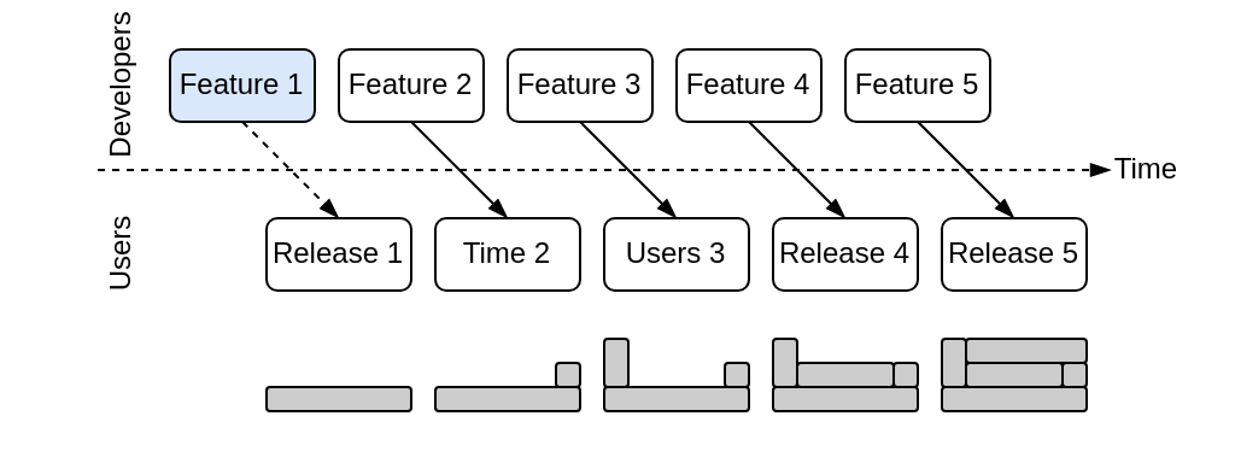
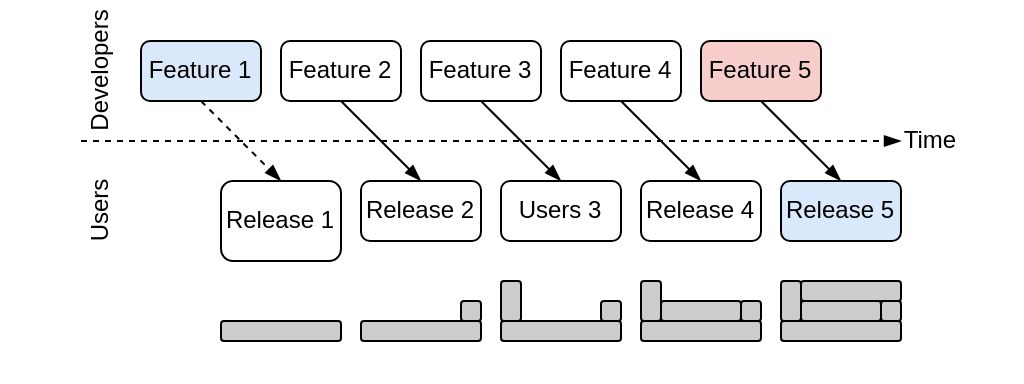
  <mxCell id="0" />
  <mxCell id="1" parent="0" />
  <mxCell id="2" value="" style="endArrow=blockThin;dashed=1;html=1;rounded=0;endFill=1;entryX=0;entryY=0.5;entryDx=0;entryDy=0;" edge="1" parent="1" target="4"><mxGeometry width="50" height="50" relative="1" as="geometry"><mxPoint x="40" y="70" as="sourcePoint" /><mxPoint x="390" y="70" as="targetPoint" /></mxGeometry></mxCell>
  <mxCell id="3" value="Feature 1" style="rounded=1;whiteSpace=wrap;html=1;fillColor=#dae8fc;" vertex="1" parent="1"><mxGeometry x="70" y="20" width="60" height="30" as="geometry" /></mxCell>
- <mxCell id="4" value="Time" style="text;html=1;strokeColor=none;fillColor=none;align=center;verticalAlign=middle;whiteSpace=wrap;rounded=0;" vertex="1" parent="1"><mxGeometry x="460" y="60" width="30" height="20" as="geometry" /></mxCell>
+ <mxCell id="4" value="Time" style="text;html=1;strokeColor=none;fillColor=none;align=center;verticalAlign=middle;whiteSpace=wrap;rounded=0;" vertex="1" parent="1"><mxGeometry x="450" y="60" width="30" height="20" as="geometry" /></mxCell>
  <mxCell id="5" value="Feature 3" style="rounded=1;whiteSpace=wrap;html=1;" vertex="1" parent="1"><mxGeometry x="210" y="20" width="60" height="30" as="geometry" /></mxCell>
  <mxCell id="6" value="Feature 2" style="rounded=1;whiteSpace=wrap;html=1;" vertex="1" parent="1"><mxGeometry x="140" y="20" width="60" height="30" as="geometry" /></mxCell>
  <mxCell id="7" value="Feature 4" style="rounded=1;whiteSpace=wrap;html=1;" vertex="1" parent="1"><mxGeometry x="280" y="20" width="60" height="30" as="geometry" /></mxCell>
- <mxCell id="8" value="Feature 5" style="rounded=1;whiteSpace=wrap;html=1;" vertex="1" parent="1"><mxGeometry x="350" y="20" width="60" height="30" as="geometry" /></mxCell>
+ <mxCell id="8" value="Feature 5" style="rounded=1;whiteSpace=wrap;html=1;fillColor=#f8cecc;" vertex="1" parent="1"><mxGeometry x="350" y="20" width="60" height="30" as="geometry" /></mxCell>
  <mxCell id="9" value="Developers" style="text;html=1;strokeColor=none;fillColor=none;align=center;verticalAlign=middle;whiteSpace=wrap;rounded=0;rotation=-90;" vertex="1" parent="1"><mxGeometry x="20" y="30" width="60" height="10" as="geometry" /></mxCell>
  <mxCell id="10" value="Users" style="text;html=1;strokeColor=none;fillColor=none;align=center;verticalAlign=middle;whiteSpace=wrap;rounded=0;rotation=-90;" vertex="1" parent="1"><mxGeometry x="20" y="100" width="60" height="10" as="geometry" /></mxCell>
- <mxCell id="11" value="Release 1" style="rounded=1;whiteSpace=wrap;html=1;" vertex="1" parent="1"><mxGeometry x="110" y="90" width="60" height="30" as="geometry" /></mxCell>
- <mxCell id="12" value="Time 2" style="rounded=1;whiteSpace=wrap;html=1;" vertex="1" parent="1"><mxGeometry x="180" y="90" width="60" height="30" as="geometry" /></mxCell>
+ <mxCell id="11" value="Release 1" style="rounded=1;whiteSpace=wrap;html=1;" vertex="1" parent="1"><mxGeometry x="110" y="90" width="60" height="40" as="geometry" /></mxCell>
+ <mxCell id="12" value="Release 2" style="rounded=1;whiteSpace=wrap;html=1;" vertex="1" parent="1"><mxGeometry x="180" y="90" width="60" height="30" as="geometry" /></mxCell>
  <mxCell id="13" value="Release 4" style="rounded=1;whiteSpace=wrap;html=1;" vertex="1" parent="1"><mxGeometry x="320" y="90" width="60" height="30" as="geometry" /></mxCell>
  <mxCell id="14" value="Users 3" style="rounded=1;whiteSpace=wrap;html=1;" vertex="1" parent="1"><mxGeometry x="250" y="90" width="60" height="30" as="geometry" /></mxCell>
- <mxCell id="15" value="Release 5" style="rounded=1;whiteSpace=wrap;html=1;" vertex="1" parent="1"><mxGeometry x="390" y="90" width="60" height="30" as="geometry" /></mxCell>
+ <mxCell id="15" value="Release 5" style="rounded=1;whiteSpace=wrap;html=1;fillColor=#dae8fc;" vertex="1" parent="1"><mxGeometry x="390" y="90" width="60" height="30" as="geometry" /></mxCell>
  <mxCell id="16" value="" style="endArrow=blockThin;html=1;rounded=0;exitX=0.5;exitY=1;exitDx=0;exitDy=0;entryX=0.5;entryY=0;entryDx=0;entryDy=0;endFill=1;dashed=1;" edge="1" parent="1" source="3" target="11"><mxGeometry width="50" height="50" relative="1" as="geometry"><mxPoint x="200" y="110" as="sourcePoint" /><mxPoint x="250" y="60" as="targetPoint" /></mxGeometry></mxCell>
  <mxCell id="17" value="" style="endArrow=blockThin;html=1;rounded=0;exitX=0.5;exitY=1;exitDx=0;exitDy=0;entryX=0.5;entryY=0;entryDx=0;entryDy=0;endFill=1;" edge="1" parent="1"><mxGeometry width="50" height="50" relative="1" as="geometry"><mxPoint x="170" y="50" as="sourcePoint" /><mxPoint x="210" y="90" as="targetPoint" /></mxGeometry></mxCell>
  <mxCell id="18" value="" style="endArrow=blockThin;html=1;rounded=0;exitX=0.5;exitY=1;exitDx=0;exitDy=0;entryX=0.5;entryY=0;entryDx=0;entryDy=0;endFill=1;" edge="1" parent="1"><mxGeometry width="50" height="50" relative="1" as="geometry"><mxPoint x="240" y="50" as="sourcePoint" /><mxPoint x="280" y="90" as="targetPoint" /></mxGeometry></mxCell>
  <mxCell id="19" value="" style="endArrow=blockThin;html=1;rounded=0;exitX=0.5;exitY=1;exitDx=0;exitDy=0;entryX=0.5;entryY=0;entryDx=0;entryDy=0;endFill=1;" edge="1" parent="1"><mxGeometry width="50" height="50" relative="1" as="geometry"><mxPoint x="310" y="50" as="sourcePoint" /><mxPoint x="350" y="90" as="targetPoint" /></mxGeometry></mxCell>
  <mxCell id="20" value="" style="endArrow=blockThin;html=1;rounded=0;exitX=0.5;exitY=1;exitDx=0;exitDy=0;entryX=0.5;entryY=0;entryDx=0;entryDy=0;endFill=1;" edge="1" parent="1"><mxGeometry width="50" height="50" relative="1" as="geometry"><mxPoint x="380" y="50" as="sourcePoint" /><mxPoint x="420" y="90" as="targetPoint" /></mxGeometry></mxCell>
  <mxCell id="21" value="" style="rounded=1;whiteSpace=wrap;html=1;fillColor=#CCCCCC;" vertex="1" parent="1"><mxGeometry x="110" y="160" width="60" height="10" as="geometry" /></mxCell>
  <mxCell id="22" value="" style="rounded=1;whiteSpace=wrap;html=1;fillColor=#CCCCCC;" vertex="1" parent="1"><mxGeometry x="180" y="160" width="60" height="10" as="geometry" /></mxCell>
  <mxCell id="23" value="" style="rounded=1;whiteSpace=wrap;html=1;fillColor=#CCCCCC;" vertex="1" parent="1"><mxGeometry x="230" y="150" width="10" height="10" as="geometry" /></mxCell>
  <mxCell id="24" value="" style="rounded=1;whiteSpace=wrap;html=1;fillColor=#CCCCCC;" vertex="1" parent="1"><mxGeometry x="250" y="160" width="60" height="10" as="geometry" /></mxCell>
  <mxCell id="25" value="" style="rounded=1;whiteSpace=wrap;html=1;fillColor=#CCCCCC;" vertex="1" parent="1"><mxGeometry x="250" y="140" width="10" height="20" as="geometry" /></mxCell>
  <mxCell id="26" value="" style="rounded=1;whiteSpace=wrap;html=1;fillColor=#CCCCCC;" vertex="1" parent="1"><mxGeometry x="300" y="150" width="10" height="10" as="geometry" /></mxCell>
  <mxCell id="27" value="" style="rounded=1;whiteSpace=wrap;html=1;fillColor=#CCCCCC;" vertex="1" parent="1"><mxGeometry x="320" y="160" width="60" height="10" as="geometry" /></mxCell>
  <mxCell id="28" value="" style="rounded=1;whiteSpace=wrap;html=1;fillColor=#CCCCCC;" vertex="1" parent="1"><mxGeometry x="320" y="140" width="10" height="20" as="geometry" /></mxCell>
  <mxCell id="29" value="" style="rounded=1;whiteSpace=wrap;html=1;fillColor=#CCCCCC;" vertex="1" parent="1"><mxGeometry x="330" y="150" width="40" height="10" as="geometry" /></mxCell>
  <mxCell id="30" value="" style="rounded=1;whiteSpace=wrap;html=1;fillColor=#CCCCCC;" vertex="1" parent="1"><mxGeometry x="370" y="150" width="10" height="10" as="geometry" /></mxCell>
  <mxCell id="31" value="" style="rounded=1;whiteSpace=wrap;html=1;fillColor=#CCCCCC;" vertex="1" parent="1"><mxGeometry x="390" y="160" width="60" height="10" as="geometry" /></mxCell>
  <mxCell id="32" value="" style="rounded=1;whiteSpace=wrap;html=1;fillColor=#CCCCCC;" vertex="1" parent="1"><mxGeometry x="390" y="140" width="10" height="20" as="geometry" /></mxCell>
  <mxCell id="33" value="" style="rounded=1;whiteSpace=wrap;html=1;fillColor=#CCCCCC;" vertex="1" parent="1"><mxGeometry x="400" y="150" width="40" height="10" as="geometry" /></mxCell>
  <mxCell id="34" value="" style="rounded=1;whiteSpace=wrap;html=1;fillColor=#CCCCCC;" vertex="1" parent="1"><mxGeometry x="440" y="150" width="10" height="10" as="geometry" /></mxCell>
  <mxCell id="35" value="" style="rounded=1;whiteSpace=wrap;html=1;fillColor=#CCCCCC;" vertex="1" parent="1"><mxGeometry x="400" y="140" width="50" height="10" as="geometry" /></mxCell>
